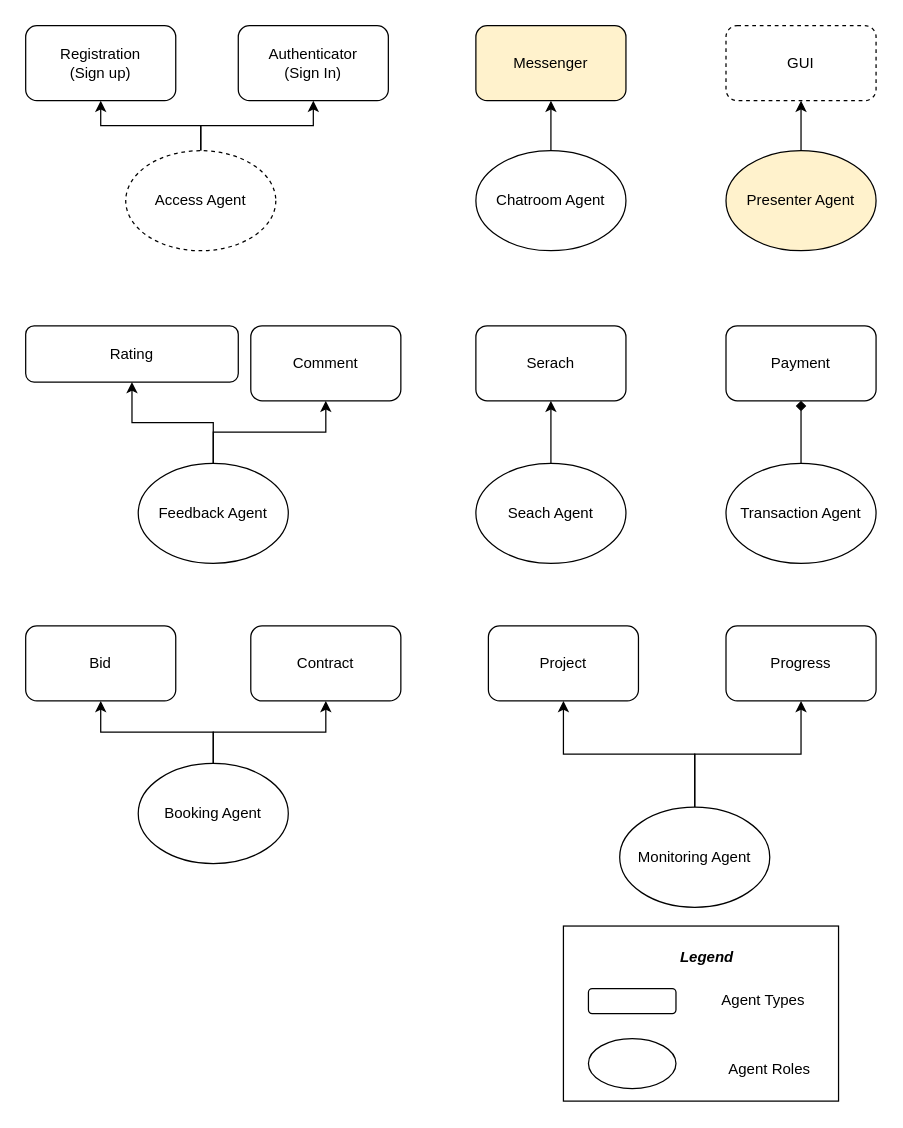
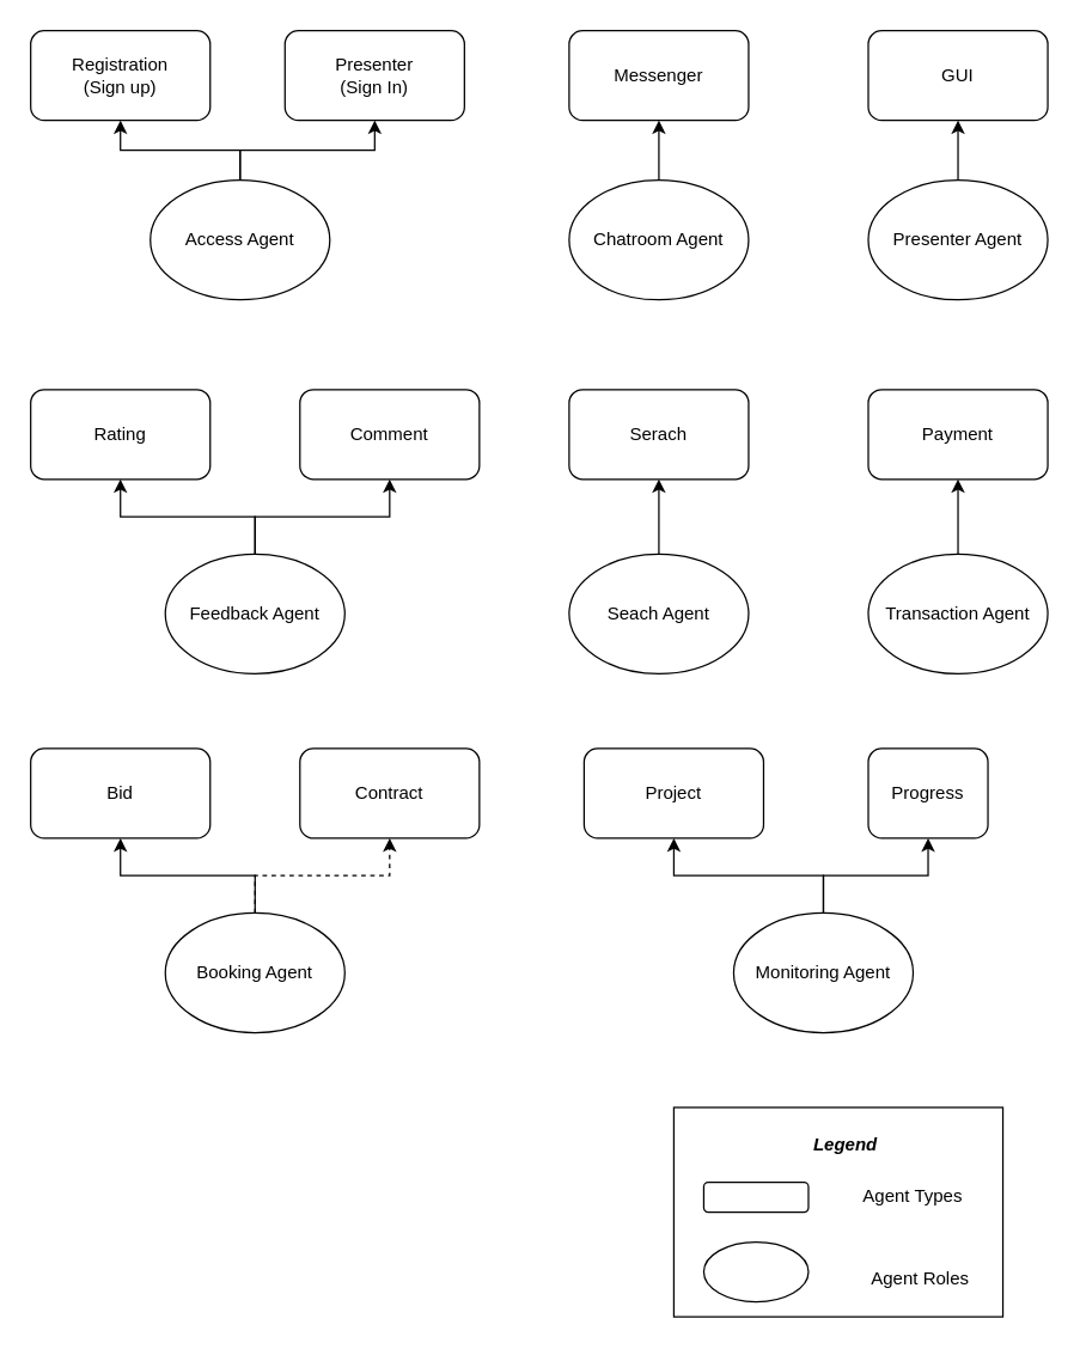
  <mxCell id="0" />
  <mxCell id="1" parent="0" />
  <mxCell id="2" style="edgeStyle=orthogonalEdgeStyle;rounded=0;orthogonalLoop=1;jettySize=auto;html=1;entryX=0.5;entryY=1;entryDx=0;entryDy=0;" edge="1" parent="1" source="4" target="22"><mxGeometry relative="1" as="geometry"><Array as="points"><mxPoint x="160" y="100" /><mxPoint x="80" y="100" /></Array></mxGeometry></mxCell>
  <mxCell id="3" style="edgeStyle=orthogonalEdgeStyle;rounded=0;orthogonalLoop=1;jettySize=auto;html=1;" edge="1" parent="1" source="4" target="23"><mxGeometry relative="1" as="geometry" /></mxCell>
- <mxCell id="4" value="Access Agent" style="ellipse;whiteSpace=wrap;html=1;dashed=1;" parent="1" vertex="1"><mxGeometry x="100" y="120" width="120" height="80" as="geometry" /></mxCell>
+ <mxCell id="4" value="Access Agent" style="ellipse;whiteSpace=wrap;html=1;" parent="1" vertex="1"><mxGeometry x="100" y="120" width="120" height="80" as="geometry" /></mxCell>
  <mxCell id="5" style="edgeStyle=orthogonalEdgeStyle;rounded=0;orthogonalLoop=1;jettySize=auto;html=1;entryX=0.5;entryY=1;entryDx=0;entryDy=0;" edge="1" parent="1" source="6" target="26"><mxGeometry relative="1" as="geometry" /></mxCell>
  <mxCell id="6" value="Seach Agent" style="ellipse;whiteSpace=wrap;html=1;" parent="1" vertex="1"><mxGeometry x="380" y="370" width="120" height="80" as="geometry" /></mxCell>
  <mxCell id="7" style="edgeStyle=orthogonalEdgeStyle;rounded=0;orthogonalLoop=1;jettySize=auto;html=1;" edge="1" parent="1" source="8" target="25"><mxGeometry relative="1" as="geometry" /></mxCell>
- <mxCell id="8" value="Presenter Agent" style="ellipse;whiteSpace=wrap;html=1;fillColor=#fff2cc;" parent="1" vertex="1"><mxGeometry x="580" y="120" width="120" height="80" as="geometry" /></mxCell>
+ <mxCell id="8" value="Presenter Agent" style="ellipse;whiteSpace=wrap;html=1;" parent="1" vertex="1"><mxGeometry x="580" y="120" width="120" height="80" as="geometry" /></mxCell>
  <mxCell id="9" style="edgeStyle=orthogonalEdgeStyle;rounded=0;orthogonalLoop=1;jettySize=auto;html=1;" edge="1" parent="1" source="10" target="24"><mxGeometry relative="1" as="geometry" /></mxCell>
  <mxCell id="10" value="Chatroom Agent" style="ellipse;whiteSpace=wrap;html=1;" parent="1" vertex="1"><mxGeometry x="380" y="120" width="120" height="80" as="geometry" /></mxCell>
- <mxCell id="11" style="edgeStyle=orthogonalEdgeStyle;rounded=0;orthogonalLoop=1;jettySize=auto;html=1;entryX=0.5;entryY=1;entryDx=0;entryDy=0;endArrow=diamond;" edge="1" parent="1" source="12" target="29"><mxGeometry relative="1" as="geometry" /></mxCell>
+ <mxCell id="11" style="edgeStyle=orthogonalEdgeStyle;rounded=0;orthogonalLoop=1;jettySize=auto;html=1;entryX=0.5;entryY=1;entryDx=0;entryDy=0;" edge="1" parent="1" source="12" target="29"><mxGeometry relative="1" as="geometry" /></mxCell>
  <mxCell id="12" value="Transaction Agent" style="ellipse;whiteSpace=wrap;html=1;" parent="1" vertex="1"><mxGeometry x="580" y="370" width="120" height="80" as="geometry" /></mxCell>
  <mxCell id="13" style="edgeStyle=orthogonalEdgeStyle;rounded=0;orthogonalLoop=1;jettySize=auto;html=1;entryX=0.5;entryY=1;entryDx=0;entryDy=0;" edge="1" parent="1" source="15" target="28"><mxGeometry relative="1" as="geometry" /></mxCell>
  <mxCell id="14" style="edgeStyle=orthogonalEdgeStyle;rounded=0;orthogonalLoop=1;jettySize=auto;html=1;" edge="1" parent="1" source="15" target="27"><mxGeometry relative="1" as="geometry" /></mxCell>
  <mxCell id="15" value="Feedback Agent" style="ellipse;whiteSpace=wrap;html=1;" parent="1" vertex="1"><mxGeometry x="110" y="370" width="120" height="80" as="geometry" /></mxCell>
  <mxCell id="16" style="edgeStyle=orthogonalEdgeStyle;rounded=0;orthogonalLoop=1;jettySize=auto;html=1;entryX=0.5;entryY=1;entryDx=0;entryDy=0;" edge="1" parent="1" source="18" target="33"><mxGeometry relative="1" as="geometry" /></mxCell>
  <mxCell id="17" style="edgeStyle=orthogonalEdgeStyle;rounded=0;orthogonalLoop=1;jettySize=auto;html=1;entryX=0.5;entryY=1;entryDx=0;entryDy=0;" edge="1" parent="1" source="18" target="32"><mxGeometry relative="1" as="geometry" /></mxCell>
- <mxCell id="18" value="Monitoring Agent" style="ellipse;whiteSpace=wrap;html=1;" parent="1" vertex="1"><mxGeometry x="495" y="645" width="120" height="80" as="geometry" /></mxCell>
+ <mxCell id="18" value="Monitoring Agent" style="ellipse;whiteSpace=wrap;html=1;" parent="1" vertex="1"><mxGeometry x="490" y="610" width="120" height="80" as="geometry" /></mxCell>
  <mxCell id="19" style="edgeStyle=orthogonalEdgeStyle;rounded=0;orthogonalLoop=1;jettySize=auto;html=1;entryX=0.5;entryY=1;entryDx=0;entryDy=0;" edge="1" parent="1" source="21" target="30"><mxGeometry relative="1" as="geometry" /></mxCell>
- <mxCell id="20" style="edgeStyle=orthogonalEdgeStyle;rounded=0;orthogonalLoop=1;jettySize=auto;html=1;" edge="1" parent="1" source="21" target="31"><mxGeometry relative="1" as="geometry" /></mxCell>
+ <mxCell id="20" style="edgeStyle=orthogonalEdgeStyle;rounded=0;orthogonalLoop=1;jettySize=auto;html=1;dashed=1;" edge="1" parent="1" source="21" target="31"><mxGeometry relative="1" as="geometry" /></mxCell>
  <mxCell id="21" value="Booking Agent" style="ellipse;whiteSpace=wrap;html=1;" parent="1" vertex="1"><mxGeometry x="110" y="610" width="120" height="80" as="geometry" /></mxCell>
  <mxCell id="22" value="Registration&lt;br&gt;(Sign up)" style="rounded=1;whiteSpace=wrap;html=1;" vertex="1" parent="1"><mxGeometry x="20" y="20" width="120" height="60" as="geometry" /></mxCell>
- <mxCell id="23" value="Authenticator&lt;br&gt;(Sign In)" style="rounded=1;whiteSpace=wrap;html=1;" vertex="1" parent="1"><mxGeometry x="190" y="20" width="120" height="60" as="geometry" /></mxCell>
- <mxCell id="24" value="Messenger" style="rounded=1;whiteSpace=wrap;html=1;fillColor=#fff2cc;" vertex="1" parent="1"><mxGeometry x="380" y="20" width="120" height="60" as="geometry" /></mxCell>
- <mxCell id="25" value="GUI" style="rounded=1;whiteSpace=wrap;html=1;dashed=1;" vertex="1" parent="1"><mxGeometry x="580" y="20" width="120" height="60" as="geometry" /></mxCell>
+ <mxCell id="23" value="Presenter&lt;br&gt;(Sign In)" style="rounded=1;whiteSpace=wrap;html=1;" vertex="1" parent="1"><mxGeometry x="190" y="20" width="120" height="60" as="geometry" /></mxCell>
+ <mxCell id="24" value="Messenger" style="rounded=1;whiteSpace=wrap;html=1;" vertex="1" parent="1"><mxGeometry x="380" y="20" width="120" height="60" as="geometry" /></mxCell>
+ <mxCell id="25" value="GUI" style="rounded=1;whiteSpace=wrap;html=1;" vertex="1" parent="1"><mxGeometry x="580" y="20" width="120" height="60" as="geometry" /></mxCell>
  <mxCell id="26" value="Serach" style="rounded=1;whiteSpace=wrap;html=1;" vertex="1" parent="1"><mxGeometry x="380" y="260" width="120" height="60" as="geometry" /></mxCell>
- <mxCell id="27" value="Rating" style="rounded=1;whiteSpace=wrap;html=1;" vertex="1" parent="1"><mxGeometry x="20" y="260" width="170" height="45" as="geometry" /></mxCell>
+ <mxCell id="27" value="Rating" style="rounded=1;whiteSpace=wrap;html=1;" vertex="1" parent="1"><mxGeometry x="20" y="260" width="120" height="60" as="geometry" /></mxCell>
  <mxCell id="28" value="Comment" style="rounded=1;whiteSpace=wrap;html=1;" vertex="1" parent="1"><mxGeometry x="200" y="260" width="120" height="60" as="geometry" /></mxCell>
  <mxCell id="29" value="Payment" style="rounded=1;whiteSpace=wrap;html=1;" vertex="1" parent="1"><mxGeometry x="580" y="260" width="120" height="60" as="geometry" /></mxCell>
  <mxCell id="30" value="Bid" style="rounded=1;whiteSpace=wrap;html=1;" vertex="1" parent="1"><mxGeometry x="20" y="500" width="120" height="60" as="geometry" /></mxCell>
  <mxCell id="31" value="Contract" style="rounded=1;whiteSpace=wrap;html=1;" vertex="1" parent="1"><mxGeometry x="200" y="500" width="120" height="60" as="geometry" /></mxCell>
  <mxCell id="32" value="Project" style="rounded=1;whiteSpace=wrap;html=1;" vertex="1" parent="1"><mxGeometry x="390" y="500" width="120" height="60" as="geometry" /></mxCell>
- <mxCell id="33" value="Progress" style="rounded=1;whiteSpace=wrap;html=1;" vertex="1" parent="1"><mxGeometry x="580" y="500" width="120" height="60" as="geometry" /></mxCell>
+ <mxCell id="33" value="Progress" style="rounded=1;whiteSpace=wrap;html=1;" vertex="1" parent="1"><mxGeometry x="580" y="500" width="80" height="60" as="geometry" /></mxCell>
  <mxCell id="34" value="" style="group" vertex="1" connectable="0" parent="1"><mxGeometry x="450" y="740" width="220" height="140" as="geometry" /></mxCell>
  <mxCell id="35" value="" style="rounded=0;whiteSpace=wrap;html=1;" vertex="1" parent="34"><mxGeometry width="220" height="140" as="geometry" /></mxCell>
  <mxCell id="36" value="Legend" style="text;html=1;strokeColor=none;fillColor=none;align=center;verticalAlign=middle;whiteSpace=wrap;rounded=0;fontStyle=3" vertex="1" parent="34"><mxGeometry x="85" y="10" width="60" height="30" as="geometry" /></mxCell>
  <mxCell id="37" value="" style="rounded=1;whiteSpace=wrap;html=1;" vertex="1" parent="34"><mxGeometry x="20" y="50" width="70" height="20" as="geometry" /></mxCell>
  <mxCell id="38" value="" style="ellipse;whiteSpace=wrap;html=1;" vertex="1" parent="34"><mxGeometry x="20" y="90" width="70" height="40" as="geometry" /></mxCell>
  <mxCell id="39" value="Agent Types" style="text;html=1;strokeColor=none;fillColor=none;align=center;verticalAlign=middle;whiteSpace=wrap;rounded=0;" vertex="1" parent="34"><mxGeometry x="120" y="45" width="80" height="30" as="geometry" /></mxCell>
  <mxCell id="40" value="Agent Roles" style="text;html=1;strokeColor=none;fillColor=none;align=center;verticalAlign=middle;whiteSpace=wrap;rounded=0;" vertex="1" parent="34"><mxGeometry x="115" y="100" width="100" height="30" as="geometry" /></mxCell>
